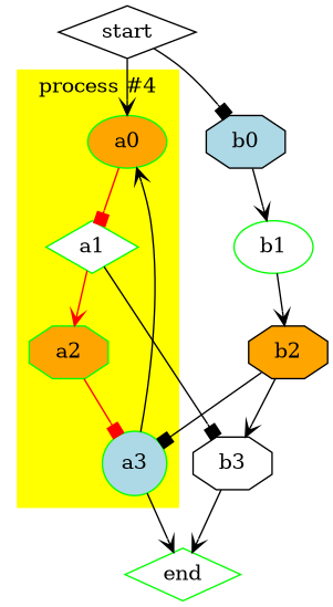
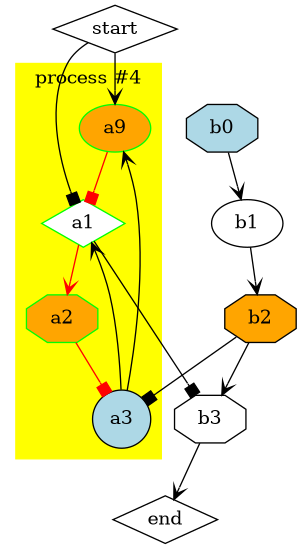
  digraph {
    node [fillcolor=white shape=octagon style=filled]
    edge [arrowhead=vee]
-   a0 [color=green fillcolor=orange shape=ellipse]
+   a0 [color=green fillcolor=orange shape=ellipse label=a9]
    a1 [color=green shape=diamond]
    a2 [color=green fillcolor=orange]
-   a3 [color=green fillcolor=lightblue shape=circle]
+   a3 [color=black fillcolor=lightblue shape=circle]
    b0 [fillcolor=lightblue]
-   b1 [shape=ellipse color=green]
+   b1 [shape=ellipse]
    b2 [fillcolor=orange]
    b3
-   end [shape=diamond color=green]
+   end [shape=diamond]
    start [shape=diamond]
    subgraph cluster_1 {
      color=yellow
      label="process #4"
      style=filled
      a0
      a1
      a2
      a3
    }
    subgraph sub_2 {
      color=red
      label="process #2"
      style=bold
      b0
      b1
      b2
      b3
    }
    a0 -> a1 [arrowhead=box color=red]
    a1 -> a2 [color=red]
    a1 -> b3 [arrowhead=box]
    a2 -> a3 [arrowhead=box color=red]
    a3 -> a0
-   a3 -> end
+   a3 -> a1
    b0 -> b1
    b1 -> b2
    b2 -> a3 [arrowhead=box]
    b2 -> b3
    b3 -> end
    start -> a0
-   start -> b0 [arrowhead=box]
+   start -> a1 [arrowhead=box]
  }
